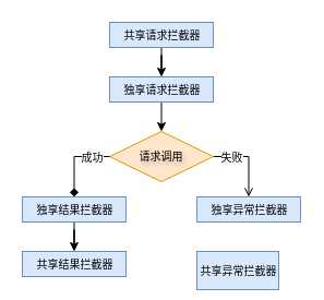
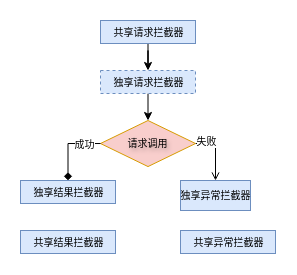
  <mxCell id="0" />
  <mxCell id="1" parent="0" />
  <mxCell id="2" style="edgeStyle=orthogonalEdgeStyle;rounded=0;orthogonalLoop=1;jettySize=auto;html=1;exitX=1;exitY=0.5;exitDx=0;exitDy=0;entryX=0.5;entryY=0;entryDx=0;entryDy=0;endArrow=open;" parent="1" source="4" target="11" edge="1"><mxGeometry relative="1" as="geometry"><mxPoint x="260" y="180" as="targetPoint" /></mxGeometry></mxCell>
  <mxCell id="3" value="失败" style="edgeLabel;html=1;align=center;verticalAlign=middle;resizable=0;points=[];fontSize=10;" parent="2" vertex="1" connectable="0"><mxGeometry x="-0.302" y="-2" relative="1" as="geometry"><mxPoint x="-8" y="-2" as="offset" /></mxGeometry></mxCell>
- <mxCell id="4" value="&lt;font style=&quot;font-size: 10px;&quot;&gt;请求调用&lt;/font&gt;" style="rhombus;whiteSpace=wrap;html=1;rounded=0;shadow=0;labelBackgroundColor=none;strokeWidth=1;fontFamily=Verdana;fontSize=12;align=center;strokeColor=#d79b00;fillColor=#ffe6cc;textShadow=1;" parent="1" vertex="1"><mxGeometry x="100" y="120" width="95" height="46.07" as="geometry" /></mxCell>
+ <mxCell id="4" value="&lt;font style=&quot;font-size: 10px;&quot;&gt;请求调用&lt;/font&gt;" style="rhombus;whiteSpace=wrap;html=1;rounded=0;shadow=0;labelBackgroundColor=none;strokeWidth=1;fontFamily=Verdana;fontSize=12;align=center;strokeColor=#d79b00;fillColor=#f8cecc;textShadow=1;" parent="1" vertex="1"><mxGeometry x="100" y="120" width="95" height="46.07" as="geometry" /></mxCell>
  <mxCell id="5" value="" style="edgeStyle=orthogonalEdgeStyle;rounded=0;orthogonalLoop=1;jettySize=auto;html=1;" parent="1" source="6" target="8" edge="1"><mxGeometry relative="1" as="geometry" /></mxCell>
  <mxCell id="6" value="&lt;font style=&quot;font-size: 10px;&quot;&gt;共享请求拦截器&lt;/font&gt;" style="rounded=0;html=1;shadow=0;labelBackgroundColor=none;strokeWidth=1;fontFamily=Verdana;fontSize=12;align=center;strokeColor=#6c8ebf;fillColor=#dae8fc;verticalAlign=middle;" parent="1" vertex="1"><mxGeometry x="100" y="20" width="95" height="23" as="geometry" /></mxCell>
  <mxCell id="7" style="edgeStyle=orthogonalEdgeStyle;rounded=0;orthogonalLoop=1;jettySize=auto;html=1;exitX=0.5;exitY=1;exitDx=0;exitDy=0;entryX=0.5;entryY=0;entryDx=0;entryDy=0;" parent="1" source="8" target="4" edge="1"><mxGeometry relative="1" as="geometry" /></mxCell>
- <mxCell id="8" value="&lt;font style=&quot;font-size: 10px;&quot;&gt;独享请求拦截器&lt;/font&gt;" style="rounded=0;html=1;shadow=0;labelBackgroundColor=none;strokeWidth=1;fontFamily=Verdana;fontSize=12;align=center;strokeColor=#6c8ebf;fillColor=#dae8fc;" parent="1" vertex="1"><mxGeometry x="100" y="70" width="95" height="23" as="geometry" /></mxCell>
- <mxCell id="9" value="" style="edgeStyle=orthogonalEdgeStyle;rounded=0;orthogonalLoop=1;jettySize=auto;html=1;" parent="1" source="10" target="12" edge="1"><mxGeometry relative="1" as="geometry" /></mxCell>
+ <mxCell id="8" value="&lt;font style=&quot;font-size: 10px;&quot;&gt;独享请求拦截器&lt;/font&gt;" style="rounded=0;html=1;shadow=0;labelBackgroundColor=none;strokeWidth=1;fontFamily=Verdana;fontSize=12;align=center;strokeColor=#6c8ebf;fillColor=#dae8fc;dashed=1;" parent="1" vertex="1"><mxGeometry x="100" y="70" width="95" height="23" as="geometry" /></mxCell>
  <mxCell id="10" value="&lt;font style=&quot;font-size: 10px;&quot;&gt;独享结果拦截器&lt;/font&gt;" style="rounded=0;html=1;shadow=0;labelBackgroundColor=none;strokeWidth=1;fontFamily=Verdana;fontSize=12;align=center;strokeColor=#6c8ebf;fillColor=#dae8fc;" parent="1" vertex="1"><mxGeometry x="20" y="180" width="95" height="23" as="geometry" /></mxCell>
- <mxCell id="11" value="&lt;font style=&quot;font-size: 10px;&quot;&gt;独享异常拦截器&lt;/font&gt;" style="rounded=0;html=1;shadow=0;labelBackgroundColor=none;strokeWidth=1;fontFamily=Verdana;fontSize=12;align=center;strokeColor=#6c8ebf;fillColor=#dae8fc;" parent="1" vertex="1"><mxGeometry x="180" y="180" width="95" height="23" as="geometry" /></mxCell>
+ <mxCell id="11" value="&lt;font style=&quot;font-size: 10px;&quot;&gt;独享异常拦截器&lt;/font&gt;" style="rounded=0;html=1;shadow=0;labelBackgroundColor=none;strokeWidth=1;fontFamily=Verdana;fontSize=12;align=center;strokeColor=#6c8ebf;fillColor=#dae8fc;" parent="1" vertex="1"><mxGeometry x="180" y="180" width="70" height="30" as="geometry" /></mxCell>
  <mxCell id="12" value="&lt;font style=&quot;font-size: 10px;&quot;&gt;共享结果拦截器&lt;/font&gt;" style="rounded=0;html=1;shadow=0;labelBackgroundColor=none;strokeWidth=1;fontFamily=Verdana;fontSize=12;align=center;strokeColor=#6c8ebf;fillColor=#dae8fc;" parent="1" vertex="1"><mxGeometry x="20" y="230" width="95" height="23" as="geometry" /></mxCell>
- <mxCell id="13" value="&lt;font style=&quot;font-size: 10px;&quot;&gt;共享异常拦截器&lt;/font&gt;" style="rounded=0;html=1;shadow=0;labelBackgroundColor=none;strokeWidth=1;fontFamily=Verdana;fontSize=12;align=center;strokeColor=#6c8ebf;fillColor=#dae8fc;" parent="1" vertex="1"><mxGeometry x="180" y="230" width="75" height="35" as="geometry" /></mxCell>
+ <mxCell id="13" value="&lt;font style=&quot;font-size: 10px;&quot;&gt;共享异常拦截器&lt;/font&gt;" style="rounded=0;html=1;shadow=0;labelBackgroundColor=none;strokeWidth=1;fontFamily=Verdana;fontSize=12;align=center;strokeColor=#6c8ebf;fillColor=#dae8fc;" parent="1" vertex="1"><mxGeometry x="180" y="230" width="95" height="23" as="geometry" /></mxCell>
  <mxCell id="14" style="edgeStyle=orthogonalEdgeStyle;rounded=0;orthogonalLoop=1;jettySize=auto;html=1;exitX=0;exitY=0.5;exitDx=0;exitDy=0;endArrow=diamond;" parent="1" source="4" target="10" edge="1"><mxGeometry relative="1" as="geometry"><mxPoint x="-20" y="83" as="sourcePoint" /><mxPoint x="23" y="120" as="targetPoint" /></mxGeometry></mxCell>
  <mxCell id="15" value="成功" style="edgeLabel;html=1;align=center;verticalAlign=middle;resizable=0;points=[];fontSize=10;" parent="14" vertex="1" connectable="0"><mxGeometry x="-0.302" y="-2" relative="1" as="geometry"><mxPoint x="7" y="2" as="offset" /></mxGeometry></mxCell>
